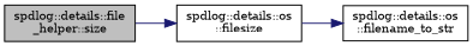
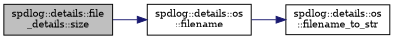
  digraph {
    fontname="DejaVu Serif"
    rankdir=LR
    node [color=black fillcolor=white fontname="DejaVu Serif" fontsize=10 shape=record style=filled]
    edge [color=midnightblue fontname="DejaVu Serif" fontsize=10 labelfontname=Helvetica labelfontsize=10 style=solid]
-   n1 [fillcolor=grey75 fontcolor=black height=0.2 label="spdlog::details::file\l_helper::size" width=0.4]
-   n2 [height=0.2 label="spdlog::details::os\l::filesize" width=0.4]
+   n1 [fillcolor=grey75 fontcolor=black height=0.2 label="spdlog::details::file\l_details::size" width=0.4]
+   n2 [height=0.2 label="spdlog::details::os\l::filename" width=0.4]
    n3 [height=0.2 label="spdlog::details::os\l::filename_to_str" width=0.4]
    n1 -> n2
    n2 -> n3
  }
